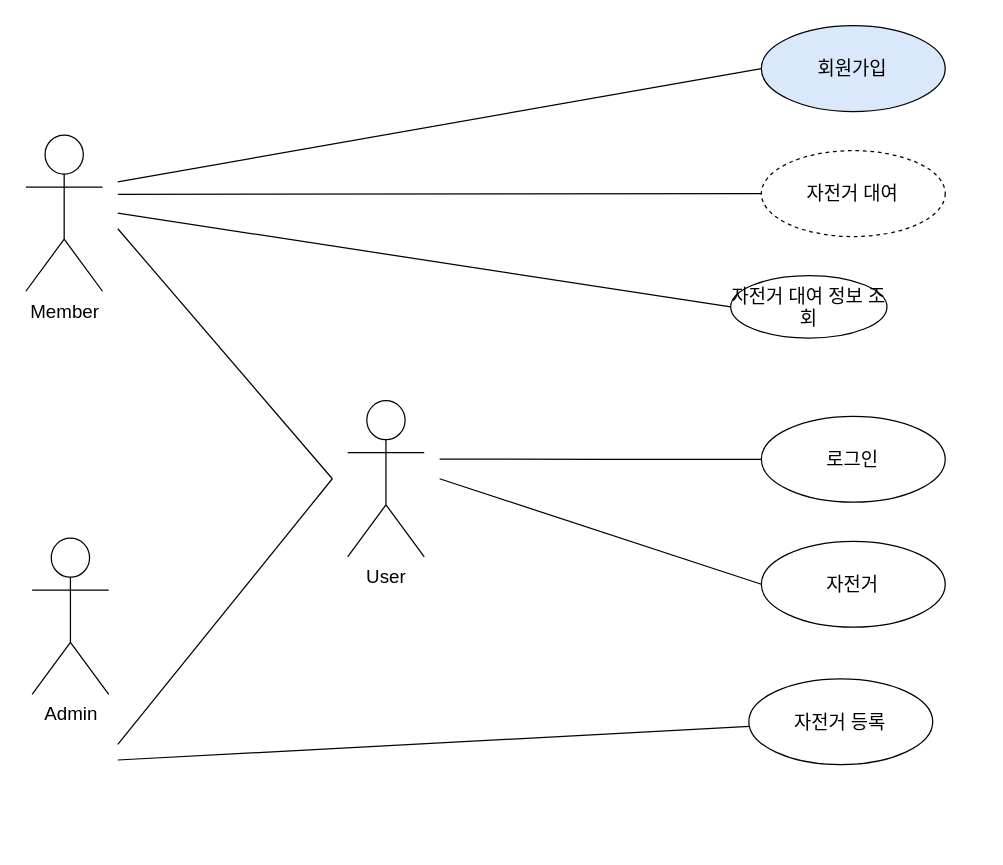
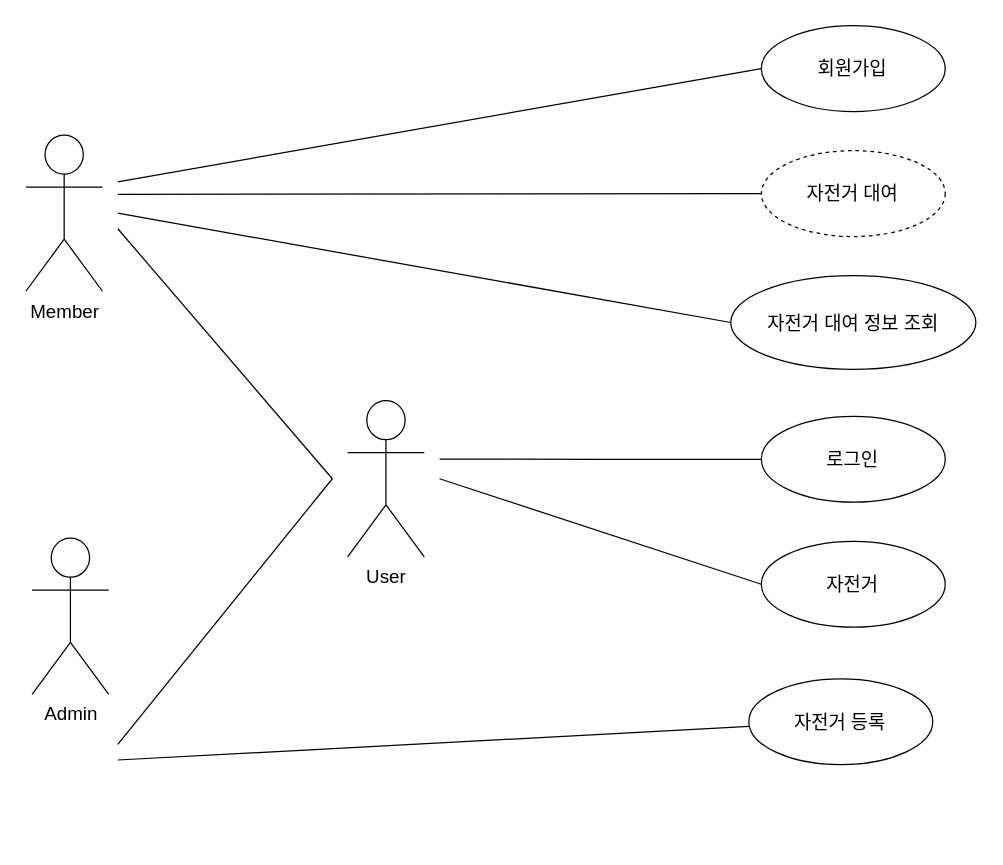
  <mxCell id="0" />
  <mxCell id="1" parent="0" />
  <mxCell id="2" value="" style="group" vertex="1" connectable="0" parent="1"><mxGeometry x="20" y="20" width="760" height="650" as="geometry" /></mxCell>
  <mxCell id="3" value="&lt;font style=&quot;font-size: 15px;&quot;&gt;Member&lt;/font&gt;" style="shape=umlActor;verticalLabelPosition=bottom;verticalAlign=top;html=1;outlineConnect=0;" vertex="1" parent="2"><mxGeometry y="87.5" width="61.29" height="125.0" as="geometry" /></mxCell>
  <mxCell id="4" value="&lt;font style=&quot;font-size: 15px;&quot;&gt;Admin&lt;/font&gt;" style="shape=umlActor;verticalLabelPosition=bottom;verticalAlign=top;html=1;outlineConnect=0;" vertex="1" parent="2"><mxGeometry x="5" y="410" width="61.29" height="125.0" as="geometry" /></mxCell>
  <mxCell id="5" value="&lt;font style=&quot;font-size: 15px;&quot;&gt;User&lt;/font&gt;" style="shape=umlActor;verticalLabelPosition=bottom;verticalAlign=top;html=1;outlineConnect=0;" vertex="1" parent="2"><mxGeometry x="257.419" y="300.0" width="61.29" height="125.0" as="geometry" /></mxCell>
  <mxCell id="6" style="rounded=0;orthogonalLoop=1;jettySize=auto;html=1;endArrow=none;startFill=0;" edge="1" parent="2"><mxGeometry relative="1" as="geometry"><mxPoint x="73.548" y="162.5" as="sourcePoint" /><mxPoint x="245.161" y="362.5" as="targetPoint" /></mxGeometry></mxCell>
  <mxCell id="7" style="rounded=0;orthogonalLoop=1;jettySize=auto;html=1;endArrow=none;startFill=0;" edge="1" parent="2"><mxGeometry relative="1" as="geometry"><mxPoint x="245.161" y="362.5" as="sourcePoint" /><mxPoint x="73.548" y="575" as="targetPoint" /></mxGeometry></mxCell>
  <mxCell id="8" value="&lt;font style=&quot;font-size: 15px;&quot;&gt;자전거 대여&lt;/font&gt;" style="ellipse;whiteSpace=wrap;html=1;dashed=1;" vertex="1" parent="2"><mxGeometry x="588.387" y="100" width="147.097" height="68.75" as="geometry" /></mxCell>
  <mxCell id="9" style="rounded=0;orthogonalLoop=1;jettySize=auto;html=1;exitX=0;exitY=0.5;exitDx=0;exitDy=0;endArrow=none;startFill=0;" edge="1" parent="2" source="10"><mxGeometry relative="1" as="geometry"><mxPoint x="73.548" y="150.0" as="targetPoint" /></mxGeometry></mxCell>
- <mxCell id="10" value="&lt;font style=&quot;font-size: 15px;&quot;&gt;자전거 대여 정보 조회&lt;/font&gt;" style="ellipse;whiteSpace=wrap;html=1;verticalAlign=middle;" vertex="1" parent="2"><mxGeometry x="563.871" y="200" width="125" height="50" as="geometry" /></mxCell>
+ <mxCell id="10" value="&lt;font style=&quot;font-size: 15px;&quot;&gt;자전거 대여 정보 조회&lt;/font&gt;" style="ellipse;whiteSpace=wrap;html=1;verticalAlign=middle;" vertex="1" parent="2"><mxGeometry x="563.871" y="200" width="196.129" height="75.0" as="geometry" /></mxCell>
  <mxCell id="11" style="rounded=0;orthogonalLoop=1;jettySize=auto;html=1;endArrow=none;startFill=0;exitX=0;exitY=0.5;exitDx=0;exitDy=0;" edge="1" parent="2" source="12"><mxGeometry relative="1" as="geometry"><mxPoint x="73.548" y="125.0" as="targetPoint" /></mxGeometry></mxCell>
- <mxCell id="12" value="&lt;font style=&quot;font-size: 15px;&quot;&gt;회원가입&lt;/font&gt;" style="ellipse;whiteSpace=wrap;html=1;fillColor=#dae8fc;" vertex="1" parent="2"><mxGeometry x="588.387" width="147.097" height="68.75" as="geometry" /></mxCell>
+ <mxCell id="12" value="&lt;font style=&quot;font-size: 15px;&quot;&gt;회원가입&lt;/font&gt;" style="ellipse;whiteSpace=wrap;html=1;" vertex="1" parent="2"><mxGeometry x="588.387" width="147.097" height="68.75" as="geometry" /></mxCell>
  <mxCell id="13" style="edgeStyle=orthogonalEdgeStyle;rounded=0;orthogonalLoop=1;jettySize=auto;html=1;endArrow=none;startFill=0;" edge="1" parent="2" source="14"><mxGeometry relative="1" as="geometry"><mxPoint x="330.968" y="346.875" as="targetPoint" /></mxGeometry></mxCell>
  <mxCell id="14" value="&lt;span style=&quot;font-size: 15px;&quot;&gt;로그인&lt;/span&gt;" style="ellipse;whiteSpace=wrap;html=1;" vertex="1" parent="2"><mxGeometry x="588.387" y="312.5" width="147.097" height="68.75" as="geometry" /></mxCell>
  <mxCell id="15" style="rounded=0;orthogonalLoop=1;jettySize=auto;html=1;exitX=0;exitY=0.5;exitDx=0;exitDy=0;endArrow=none;startFill=0;" edge="1" parent="2" source="16"><mxGeometry relative="1" as="geometry"><mxPoint x="330.968" y="362.5" as="targetPoint" /></mxGeometry></mxCell>
  <mxCell id="16" value="&lt;span style=&quot;font-size: 15px;&quot;&gt;자전거&lt;/span&gt;" style="ellipse;whiteSpace=wrap;html=1;" vertex="1" parent="2"><mxGeometry x="588.387" y="412.5" width="147.097" height="68.75" as="geometry" /></mxCell>
  <mxCell id="17" style="rounded=0;orthogonalLoop=1;jettySize=auto;html=1;endArrow=none;startFill=0;" edge="1" parent="2" source="18"><mxGeometry relative="1" as="geometry"><mxPoint x="73.548" y="587.5" as="targetPoint" /></mxGeometry></mxCell>
  <mxCell id="18" value="&lt;font style=&quot;font-size: 15px;&quot;&gt;자전거 등록&lt;/font&gt;" style="ellipse;whiteSpace=wrap;html=1;" vertex="1" parent="2"><mxGeometry x="578.387" y="522.5" width="147.097" height="68.75" as="geometry" /></mxCell>
  <mxCell id="19" value="" style="endArrow=none;html=1;rounded=0;" edge="1" parent="2" target="8"><mxGeometry width="50" height="50" relative="1" as="geometry"><mxPoint x="73.548" y="135" as="sourcePoint" /><mxPoint x="416.774" y="212.5" as="targetPoint" /></mxGeometry></mxCell>
